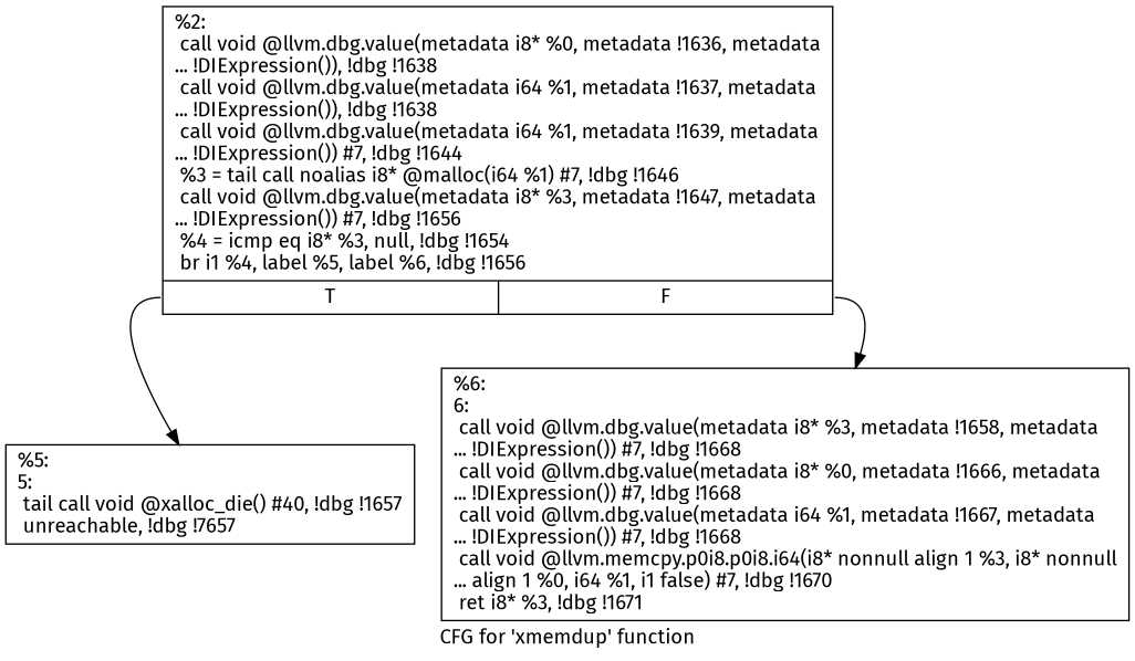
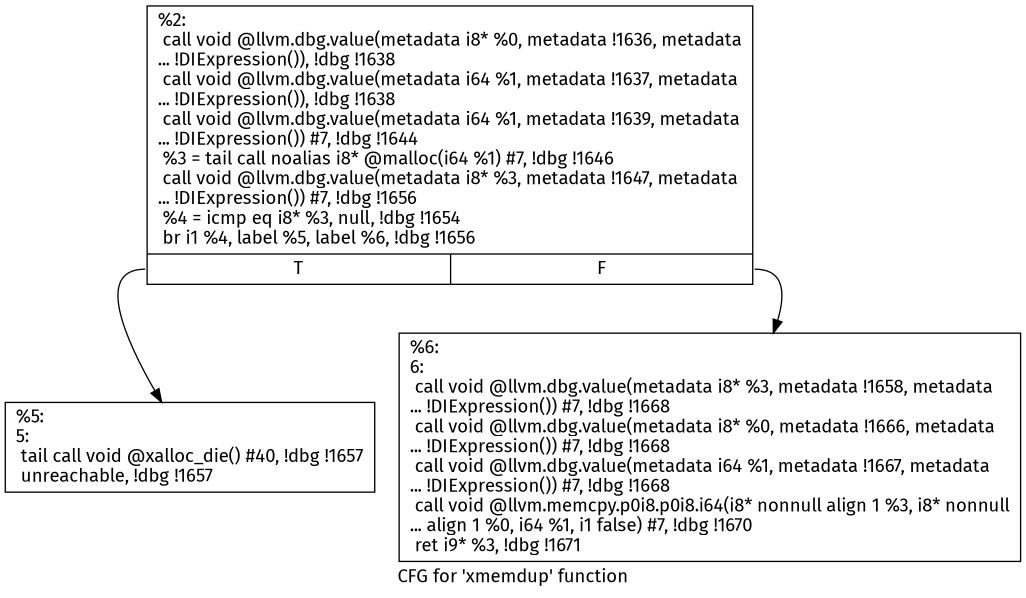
  digraph {
    fontname="Fira Sans"
    label="CFG for 'xmemdup' function"
    node [fontname="Fira Sans" shape=record]
    edge [fontname="Fira Sans"]
    n1 [label="{%2:\l  call void @llvm.dbg.value(metadata i8* %0, metadata !1636, metadata\l... !DIExpression()), !dbg !1638\l  call void @llvm.dbg.value(metadata i64 %1, metadata !1637, metadata\l... !DIExpression()), !dbg !1638\l  call void @llvm.dbg.value(metadata i64 %1, metadata !1639, metadata\l... !DIExpression()) #7, !dbg !1644\l  %3 = tail call noalias i8* @malloc(i64 %1) #7, !dbg !1646\l  call void @llvm.dbg.value(metadata i8* %3, metadata !1647, metadata\l... !DIExpression()) #7, !dbg !1656\l  %4 = icmp eq i8* %3, null, !dbg !1654\l  br i1 %4, label %5, label %6, !dbg !1656\l|{<s0>T|<s1>F}}"]
-   n2 [label="{%5:\l5:                                                \l  tail call void @xalloc_die() #40, !dbg !1657\l  unreachable, !dbg !7657\l}"]
-   n3 [label="{%6:\l6:                                                \l  call void @llvm.dbg.value(metadata i8* %3, metadata !1658, metadata\l... !DIExpression()) #7, !dbg !1668\l  call void @llvm.dbg.value(metadata i8* %0, metadata !1666, metadata\l... !DIExpression()) #7, !dbg !1668\l  call void @llvm.dbg.value(metadata i64 %1, metadata !1667, metadata\l... !DIExpression()) #7, !dbg !1668\l  call void @llvm.memcpy.p0i8.p0i8.i64(i8* nonnull align 1 %3, i8* nonnull\l... align 1 %0, i64 %1, i1 false) #7, !dbg !1670\l  ret i8* %3, !dbg !1671\l}"]
+   n2 [label="{%5:\l5:                                                \l  tail call void @xalloc_die() #40, !dbg !1657\l  unreachable, !dbg !1657\l}"]
+   n3 [label="{%6:\l6:                                                \l  call void @llvm.dbg.value(metadata i8* %3, metadata !1658, metadata\l... !DIExpression()) #7, !dbg !1668\l  call void @llvm.dbg.value(metadata i8* %0, metadata !1666, metadata\l... !DIExpression()) #7, !dbg !1668\l  call void @llvm.dbg.value(metadata i64 %1, metadata !1667, metadata\l... !DIExpression()) #7, !dbg !1668\l  call void @llvm.memcpy.p0i8.p0i8.i64(i8* nonnull align 1 %3, i8* nonnull\l... align 1 %0, i64 %1, i1 false) #7, !dbg !1670\l  ret i9* %3, !dbg !1671\l}"]
    n1 -> n2 [tailport=s0]
    n1 -> n3 [tailport=s1]
  }
